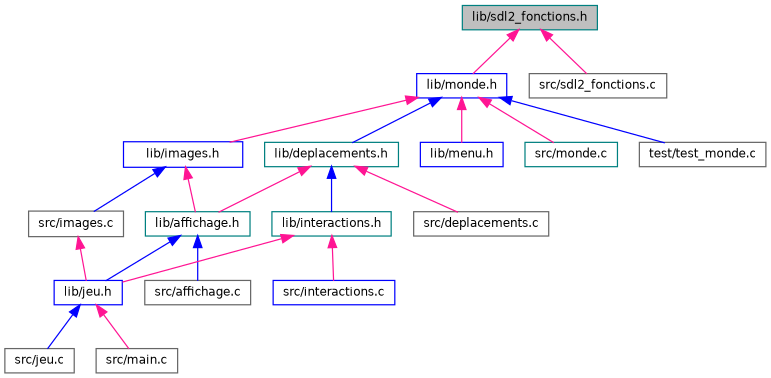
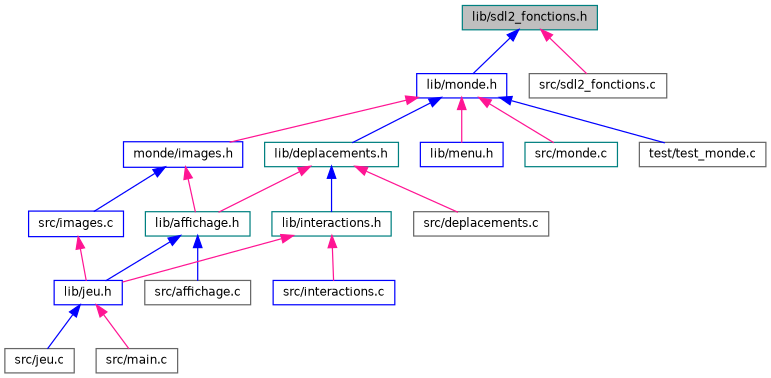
  digraph {
    node [color=gray40 fillcolor=white fontname=Helvetica fontsize=10 shape=record style=filled]
    edge [color=deeppink dir=back fontname=Helvetica fontsize=10 labelfontname=Helvetica labelfontsize=10 style=solid]
    n1 [color=teal fillcolor=grey75 fontcolor=black height=0.2 label="lib/sdl2_fonctions.h" width=0.4]
    n2 [color=blue height=0.2 label="lib/monde.h" width=0.4]
    n3 [height=0.2 label="src/sdl2_fonctions.c" width=0.4]
-   n4 [color=blue height=0.2 label="lib/images.h" width=0.4]
+   n4 [color=blue height=0.2 label="monde/images.h" width=0.4]
    n5 [color=teal height=0.2 label="lib/deplacements.h" width=0.4]
    n6 [color=blue height=0.2 label="lib/menu.h" width=0.4]
    n7 [color=teal height=0.2 label="src/monde.c" width=0.4]
    n8 [height=0.2 label="test/test_monde.c" width=0.4]
    n9 [color=teal height=0.2 label="lib/affichage.h" width=0.4]
-   n10 [height=0.2 label="src/images.c" width=0.4]
+   n10 [color=blue height=0.2 label="src/images.c" width=0.4]
    n11 [height=0.2 label="src/deplacements.c" width=0.4]
    n12 [color=teal height=0.2 label="lib/interactions.h" width=0.4]
    n13 [height=0.2 label="src/affichage.c" width=0.4]
    n14 [color=blue height=0.2 label="lib/jeu.h" width=0.4]
    n15 [height=0.2 label="src/jeu.c" width=0.4]
    n16 [height=0.2 label="src/main.c" width=0.4]
    n17 [color=blue height=0.2 label="src/interactions.c" width=0.4]
-   n1 -> n2
+   n1 -> n2 [color=blue]
    n1 -> n3
    n2 -> n4
    n2 -> n5 [color=blue]
    n2 -> n6
    n2 -> n7
    n2 -> n8 [color=blue]
    n4 -> n9
    n4 -> n10 [color=blue]
    n5 -> n9
    n5 -> n11
    n5 -> n12 [color=blue]
    n9 -> n13 [color=blue]
    n9 -> n14 [color=blue]
    n10 -> n14
    n12 -> n14
    n12 -> n17
    n14 -> n15 [color=blue]
    n14 -> n16
  }
